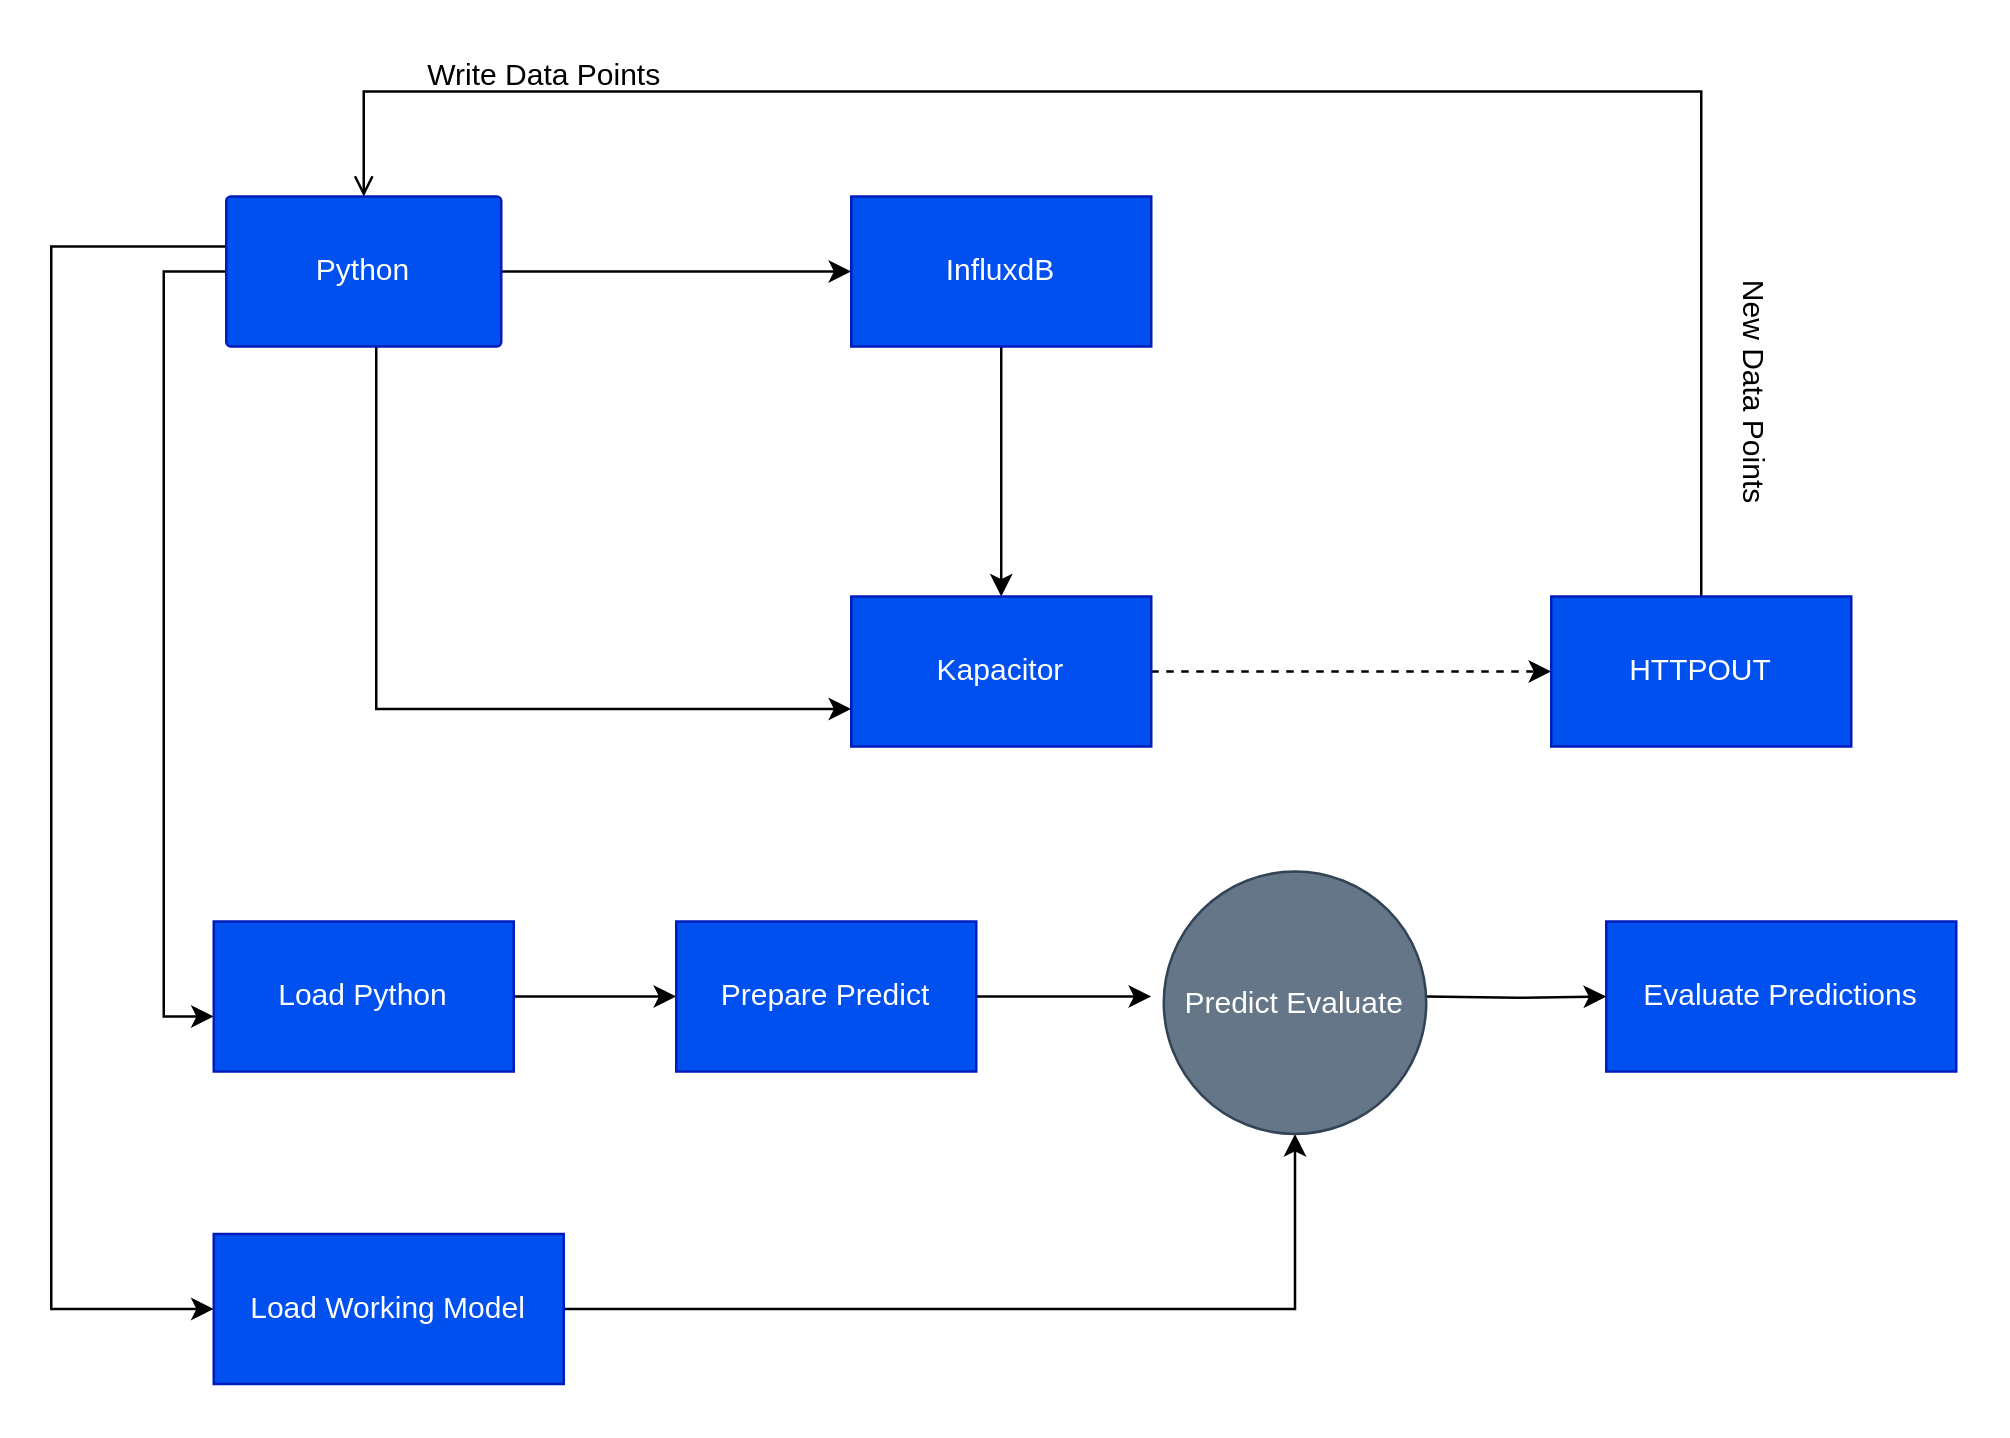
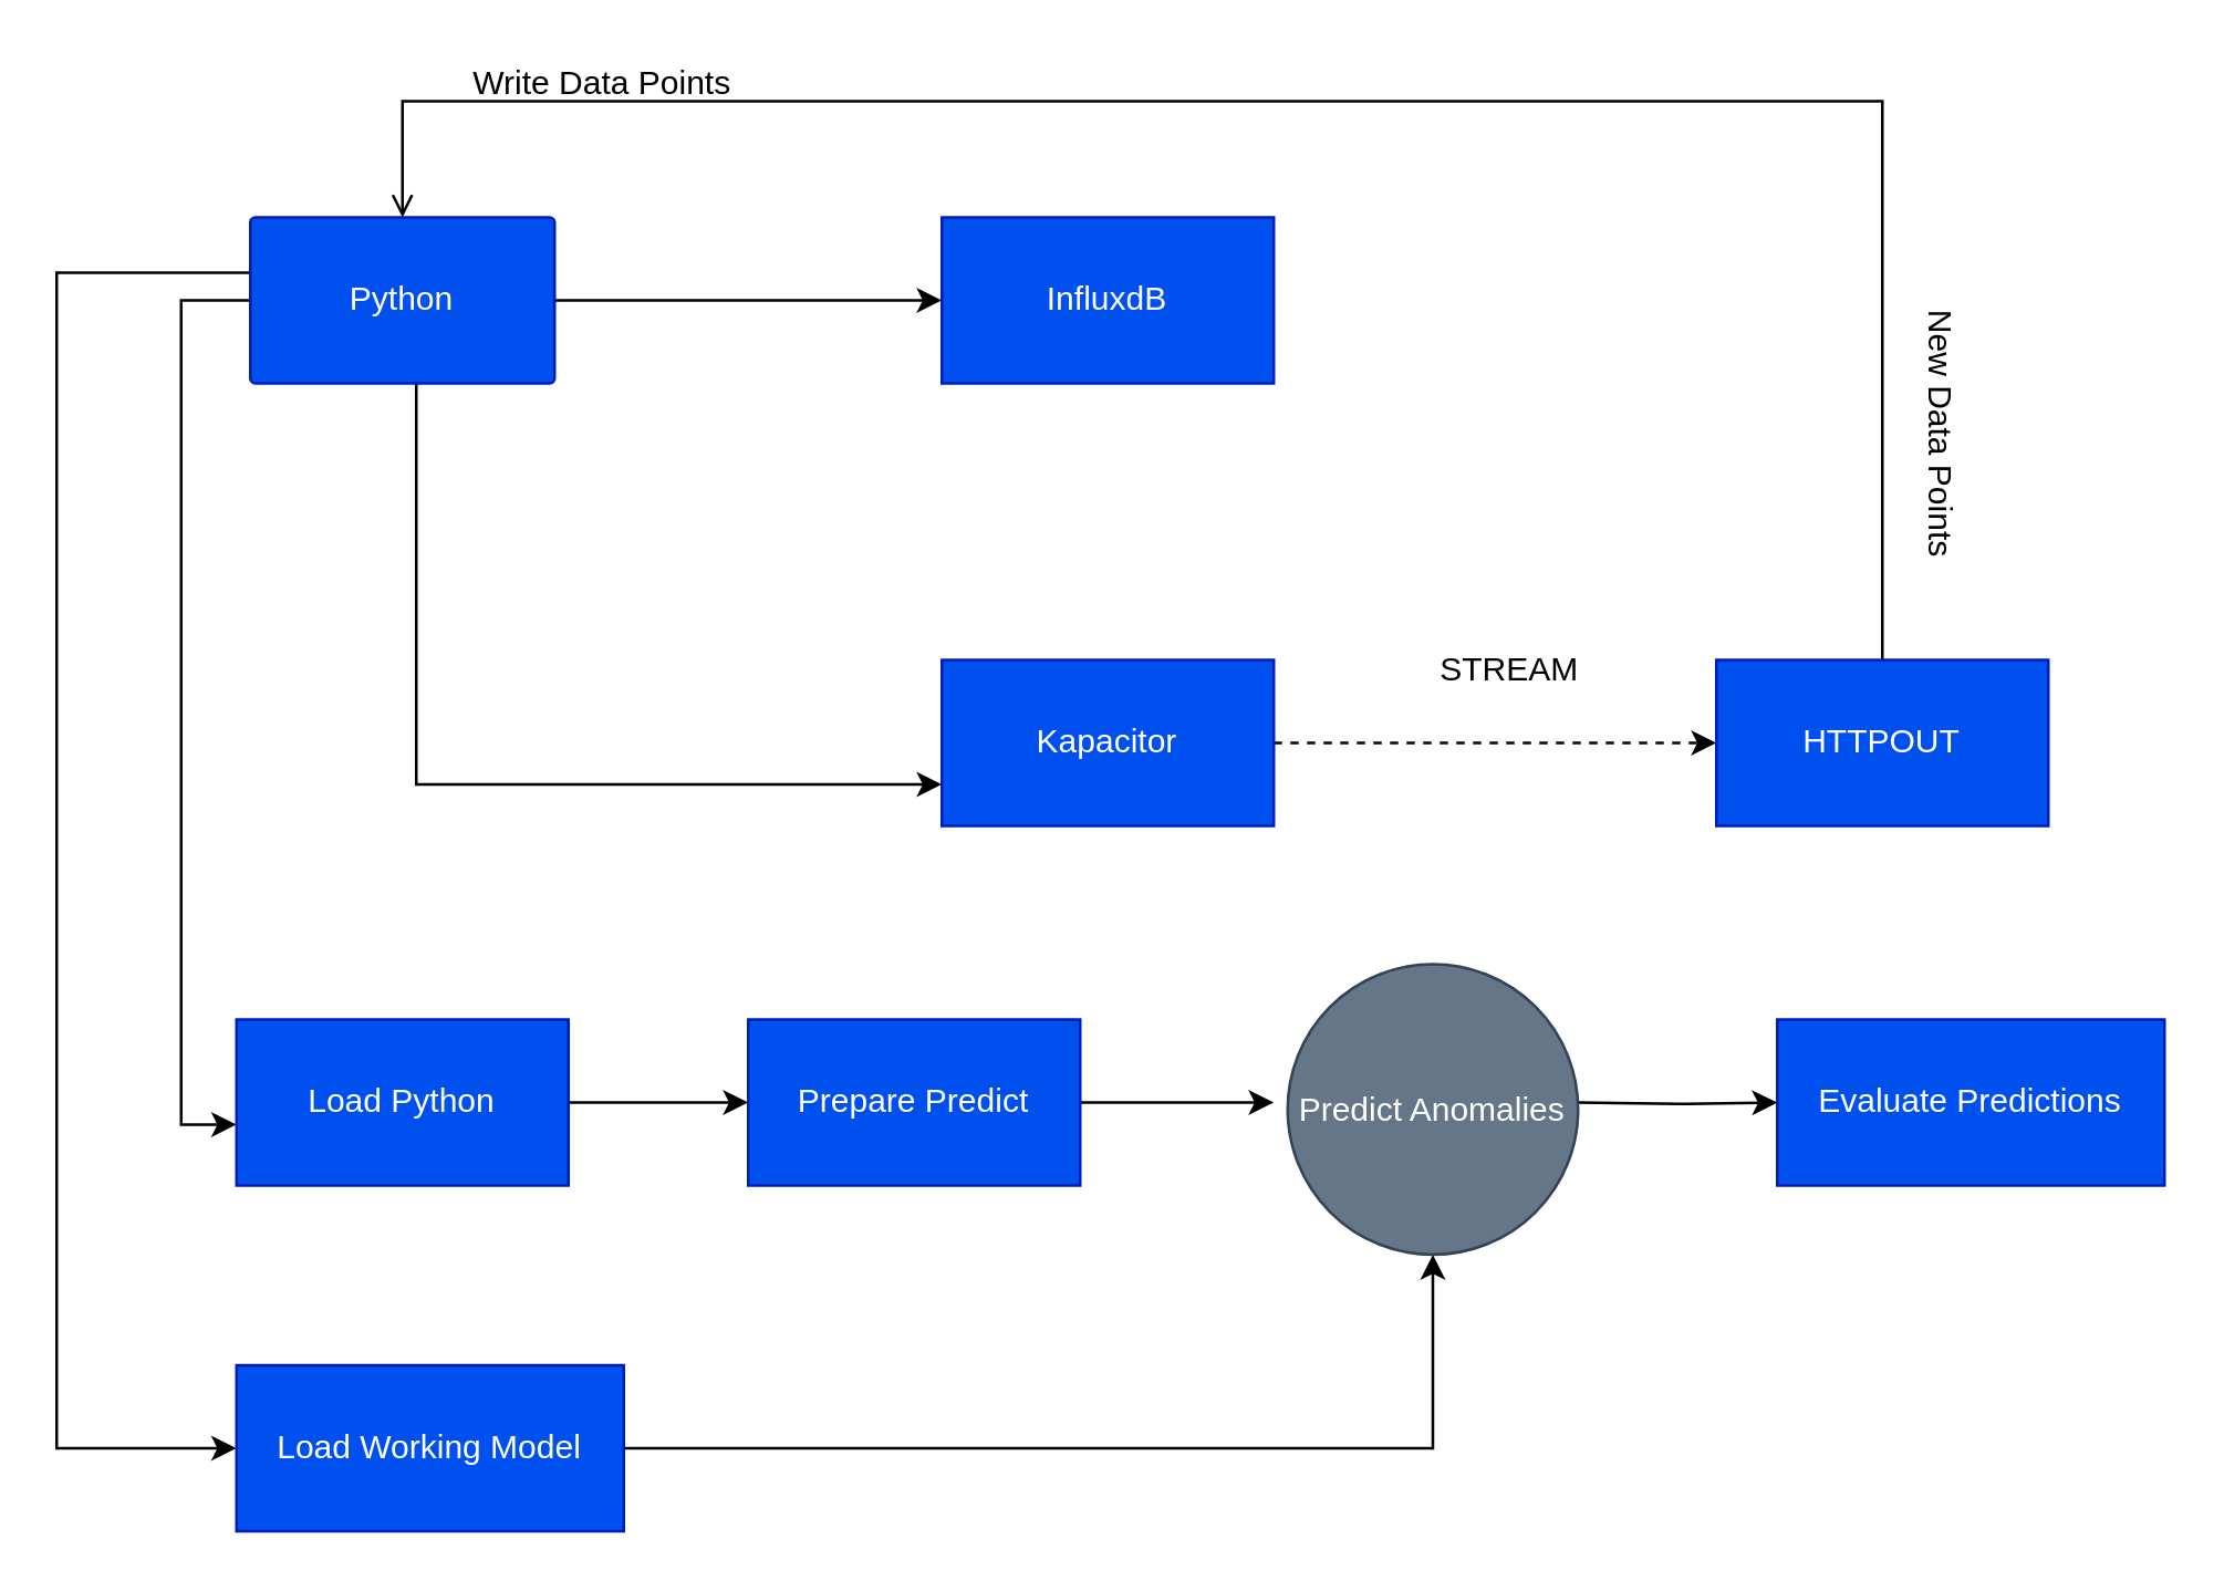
  <mxCell id="0" />
  <mxCell id="1" parent="0" />
  <mxCell id="2" style="edgeStyle=orthogonalEdgeStyle;rounded=0;orthogonalLoop=1;jettySize=auto;html=1;entryX=0;entryY=0.5;entryDx=0;entryDy=0;" edge="1" parent="1" source="6" target="8"><mxGeometry relative="1" as="geometry" /></mxCell>
  <mxCell id="3" style="edgeStyle=orthogonalEdgeStyle;rounded=0;orthogonalLoop=1;jettySize=auto;html=1;entryX=0;entryY=0.75;entryDx=0;entryDy=0;" edge="1" parent="1" source="6" target="10"><mxGeometry relative="1" as="geometry"><Array as="points"><mxPoint x="150" y="283" /></Array></mxGeometry></mxCell>
  <mxCell id="4" style="edgeStyle=orthogonalEdgeStyle;rounded=0;orthogonalLoop=1;jettySize=auto;html=1;entryX=0;entryY=0.633;entryDx=0;entryDy=0;entryPerimeter=0;" edge="1" parent="1" source="6" target="15"><mxGeometry relative="1" as="geometry"><Array as="points"><mxPoint x="65" y="108" /><mxPoint x="65" y="406" /></Array></mxGeometry></mxCell>
  <mxCell id="5" style="edgeStyle=orthogonalEdgeStyle;rounded=0;orthogonalLoop=1;jettySize=auto;html=1;entryX=0;entryY=0.5;entryDx=0;entryDy=0;" edge="1" parent="1" source="6" target="19"><mxGeometry relative="1" as="geometry"><Array as="points"><mxPoint x="20" y="98" /><mxPoint x="20" y="523" /></Array></mxGeometry></mxCell>
  <mxCell id="6" value="Python" style="rounded=1;whiteSpace=wrap;html=1;arcSize=3;fillColor=#0050ef;strokeColor=#001DBC;fontColor=#ffffff;" vertex="1" parent="1"><mxGeometry x="90" y="78" width="110" height="60" as="geometry" /></mxCell>
- <mxCell id="7" style="edgeStyle=orthogonalEdgeStyle;rounded=0;orthogonalLoop=1;jettySize=auto;html=1;entryX=0.5;entryY=0;entryDx=0;entryDy=0;" edge="1" parent="1" source="8" target="10"><mxGeometry relative="1" as="geometry" /></mxCell>
  <mxCell id="8" value="InfluxdB" style="rounded=0;whiteSpace=wrap;html=1;fillColor=#0050ef;strokeColor=#001DBC;fontColor=#ffffff;" vertex="1" parent="1"><mxGeometry x="340" y="78" width="120" height="60" as="geometry" /></mxCell>
  <mxCell id="9" style="edgeStyle=orthogonalEdgeStyle;rounded=0;orthogonalLoop=1;jettySize=auto;html=1;entryX=0;entryY=0.5;entryDx=0;entryDy=0;dashed=1;" edge="1" parent="1" source="10" target="12"><mxGeometry relative="1" as="geometry"><mxPoint x="560" y="268" as="targetPoint" /></mxGeometry></mxCell>
  <mxCell id="10" value="Kapacitor" style="rounded=0;whiteSpace=wrap;html=1;fillColor=#0050ef;strokeColor=#001DBC;fontColor=#ffffff;" vertex="1" parent="1"><mxGeometry x="340" y="238" width="120" height="60" as="geometry" /></mxCell>
  <mxCell id="11" style="edgeStyle=orthogonalEdgeStyle;rounded=0;orthogonalLoop=1;jettySize=auto;html=1;entryX=0.5;entryY=0;entryDx=0;entryDy=0;endArrow=open;" edge="1" parent="1" source="12" target="6"><mxGeometry relative="1" as="geometry"><Array as="points"><mxPoint x="680" y="36" /><mxPoint x="145" y="36" /></Array></mxGeometry></mxCell>
  <mxCell id="12" value="HTTPOUT" style="rounded=0;whiteSpace=wrap;html=1;fillColor=#0050ef;strokeColor=#001DBC;fontColor=#ffffff;" vertex="1" parent="1"><mxGeometry x="620" y="238" width="120" height="60" as="geometry" /></mxCell>
+ <mxCell id="13" value="STREAM" style="text;html=1;resizable=0;autosize=1;align=center;verticalAlign=middle;points=[];fillColor=none;strokeColor=none;rounded=0;" vertex="1" parent="1"><mxGeometry x="510" y="232" width="70" height="20" as="geometry" /></mxCell>
  <mxCell id="14" style="edgeStyle=orthogonalEdgeStyle;rounded=0;orthogonalLoop=1;jettySize=auto;html=1;entryX=0;entryY=0.5;entryDx=0;entryDy=0;" edge="1" parent="1" source="15" target="17"><mxGeometry relative="1" as="geometry" /></mxCell>
  <mxCell id="15" value="Load Python" style="rounded=0;whiteSpace=wrap;html=1;fillColor=#0050ef;strokeColor=#001DBC;fontColor=#ffffff;" vertex="1" parent="1"><mxGeometry x="85" y="368" width="120" height="60" as="geometry" /></mxCell>
  <mxCell id="16" style="edgeStyle=orthogonalEdgeStyle;rounded=0;orthogonalLoop=1;jettySize=auto;html=1;entryX=0;entryY=0.5;entryDx=0;entryDy=0;" edge="1" parent="1" source="17"><mxGeometry relative="1" as="geometry"><mxPoint x="460" y="398" as="targetPoint" /></mxGeometry></mxCell>
  <mxCell id="17" value="Prepare Predict" style="rounded=0;whiteSpace=wrap;html=1;fillColor=#0050ef;strokeColor=#001DBC;fontColor=#ffffff;" vertex="1" parent="1"><mxGeometry x="270" y="368" width="120" height="60" as="geometry" /></mxCell>
  <mxCell id="18" style="edgeStyle=orthogonalEdgeStyle;rounded=0;orthogonalLoop=1;jettySize=auto;html=1;entryX=0.5;entryY=1;entryDx=0;entryDy=0;" edge="1" parent="1" source="19" target="22"><mxGeometry relative="1" as="geometry" /></mxCell>
  <mxCell id="19" value="Load Working Model" style="rounded=0;whiteSpace=wrap;html=1;fillColor=#0050ef;strokeColor=#001DBC;fontColor=#ffffff;" vertex="1" parent="1"><mxGeometry x="85" y="493" width="140" height="60" as="geometry" /></mxCell>
  <mxCell id="20" value="Evaluate Predictions" style="rounded=0;whiteSpace=wrap;html=1;fillColor=#0050ef;strokeColor=#001DBC;fontColor=#ffffff;" vertex="1" parent="1"><mxGeometry x="642" y="368" width="140" height="60" as="geometry" /></mxCell>
  <mxCell id="21" style="edgeStyle=orthogonalEdgeStyle;rounded=0;orthogonalLoop=1;jettySize=auto;html=1;entryX=0;entryY=0.5;entryDx=0;entryDy=0;" edge="1" parent="1" target="20"><mxGeometry relative="1" as="geometry"><mxPoint x="570" y="398" as="sourcePoint" /></mxGeometry></mxCell>
- <mxCell id="22" value="Predict Evaluate" style="ellipse;whiteSpace=wrap;html=1;aspect=fixed;fillColor=#647687;strokeColor=#314354;fontColor=#ffffff;" vertex="1" parent="1"><mxGeometry x="465" y="348" width="105" height="105" as="geometry" /></mxCell>
+ <mxCell id="22" value="Predict Anomalies" style="ellipse;whiteSpace=wrap;html=1;aspect=fixed;fillColor=#647687;strokeColor=#314354;fontColor=#ffffff;" vertex="1" parent="1"><mxGeometry x="465" y="348" width="105" height="105" as="geometry" /></mxCell>
  <mxCell id="23" value="Write Data Points" style="text;html=1;resizable=0;autosize=1;align=center;verticalAlign=middle;points=[];fillColor=none;strokeColor=none;rounded=0;" vertex="1" parent="1"><mxGeometry x="162" y="20" width="110" height="20" as="geometry" /></mxCell>
  <mxCell id="24" value="New Data Points" style="text;html=1;resizable=0;autosize=1;align=center;verticalAlign=middle;points=[];fillColor=none;strokeColor=none;rounded=0;rotation=90;" vertex="1" parent="1"><mxGeometry x="646" y="146" width="110" height="20" as="geometry" /></mxCell>
